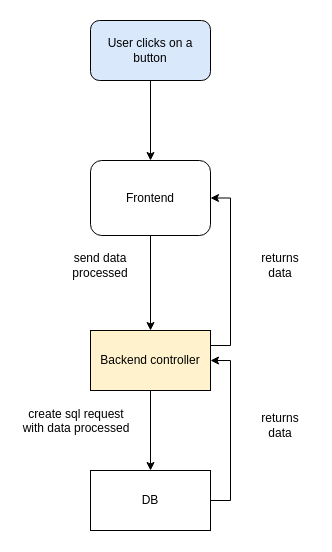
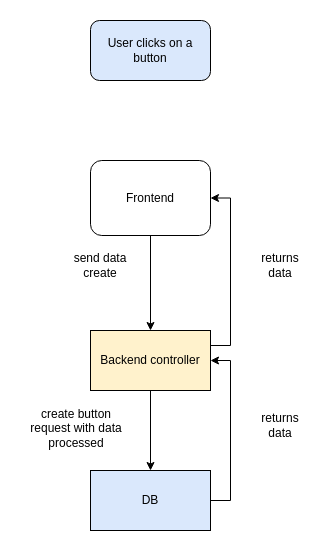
  <mxCell id="0" />
  <mxCell id="1" parent="0" />
- <mxCell id="2" value="" style="edgeStyle=orthogonalEdgeStyle;rounded=0;orthogonalLoop=1;jettySize=auto;html=1;" edge="1" parent="1" source="3" target="5"><mxGeometry relative="1" as="geometry" /></mxCell>
  <mxCell id="3" value="User clicks on a button" style="rounded=1;whiteSpace=wrap;html=1;fillColor=#dae8fc;" vertex="1" parent="1"><mxGeometry x="90" y="20" width="120" height="60" as="geometry" /></mxCell>
  <mxCell id="4" value="" style="edgeStyle=orthogonalEdgeStyle;rounded=0;orthogonalLoop=1;jettySize=auto;html=1;" edge="1" parent="1" source="5" target="8"><mxGeometry relative="1" as="geometry" /></mxCell>
  <mxCell id="5" value="Frontend" style="rounded=1;whiteSpace=wrap;html=1;" vertex="1" parent="1"><mxGeometry x="90" y="160" width="120" height="75" as="geometry" /></mxCell>
  <mxCell id="6" value="" style="edgeStyle=orthogonalEdgeStyle;rounded=0;orthogonalLoop=1;jettySize=auto;html=1;" edge="1" parent="1" source="8" target="10"><mxGeometry relative="1" as="geometry" /></mxCell>
  <mxCell id="7" style="edgeStyle=orthogonalEdgeStyle;rounded=0;orthogonalLoop=1;jettySize=auto;html=1;exitX=1;exitY=0.25;exitDx=0;exitDy=0;entryX=1;entryY=0.5;entryDx=0;entryDy=0;" edge="1" parent="1" source="8" target="5"><mxGeometry relative="1" as="geometry" /></mxCell>
  <mxCell id="8" value="Backend controller" style="rounded=0;whiteSpace=wrap;html=1;fillColor=#fff2cc;" vertex="1" parent="1"><mxGeometry x="90" y="330" width="120" height="60" as="geometry" /></mxCell>
  <mxCell id="9" style="edgeStyle=orthogonalEdgeStyle;rounded=0;orthogonalLoop=1;jettySize=auto;html=1;exitX=1;exitY=0.5;exitDx=0;exitDy=0;entryX=1;entryY=0.5;entryDx=0;entryDy=0;" edge="1" parent="1" source="10" target="8"><mxGeometry relative="1" as="geometry" /></mxCell>
- <mxCell id="10" value="DB" style="rounded=0;whiteSpace=wrap;html=1;" vertex="1" parent="1"><mxGeometry x="90" y="470" width="120" height="60" as="geometry" /></mxCell>
+ <mxCell id="10" value="DB" style="rounded=0;whiteSpace=wrap;html=1;fillColor=#dae8fc;" vertex="1" parent="1"><mxGeometry x="90" y="470" width="120" height="60" as="geometry" /></mxCell>
  <mxCell id="11" value="returns data" style="text;html=1;strokeColor=none;fillColor=none;align=center;verticalAlign=middle;whiteSpace=wrap;rounded=0;" vertex="1" parent="1"><mxGeometry x="250" y="410" width="60" height="30" as="geometry" /></mxCell>
  <mxCell id="12" value="returns data" style="text;html=1;strokeColor=none;fillColor=none;align=center;verticalAlign=middle;whiteSpace=wrap;rounded=0;" vertex="1" parent="1"><mxGeometry x="250" y="250" width="60" height="30" as="geometry" /></mxCell>
- <mxCell id="13" value="send data processed" style="text;html=1;strokeColor=none;fillColor=none;align=center;verticalAlign=middle;whiteSpace=wrap;rounded=0;" vertex="1" parent="1"><mxGeometry x="70" y="250" width="60" height="30" as="geometry" /></mxCell>
- <mxCell id="14" value="&lt;div style=&quot;text-align: center;&quot;&gt;&lt;span style=&quot;background-color: initial;&quot;&gt;create sql request with data processed&lt;/span&gt;&lt;/div&gt;" style="text;whiteSpace=wrap;html=1;" vertex="1" parent="1"><mxGeometry x="20" y="400" width="110" height="50" as="geometry" /></mxCell>
+ <mxCell id="13" value="send data create" style="text;html=1;strokeColor=none;fillColor=none;align=center;verticalAlign=middle;whiteSpace=wrap;rounded=0;" vertex="1" parent="1"><mxGeometry x="70" y="250" width="60" height="30" as="geometry" /></mxCell>
+ <mxCell id="14" value="&lt;div style=&quot;text-align: center;&quot;&gt;&lt;span style=&quot;background-color: initial;&quot;&gt;create button request with data processed&lt;/span&gt;&lt;/div&gt;" style="text;whiteSpace=wrap;html=1;" vertex="1" parent="1"><mxGeometry x="20" y="400" width="110" height="50" as="geometry" /></mxCell>
